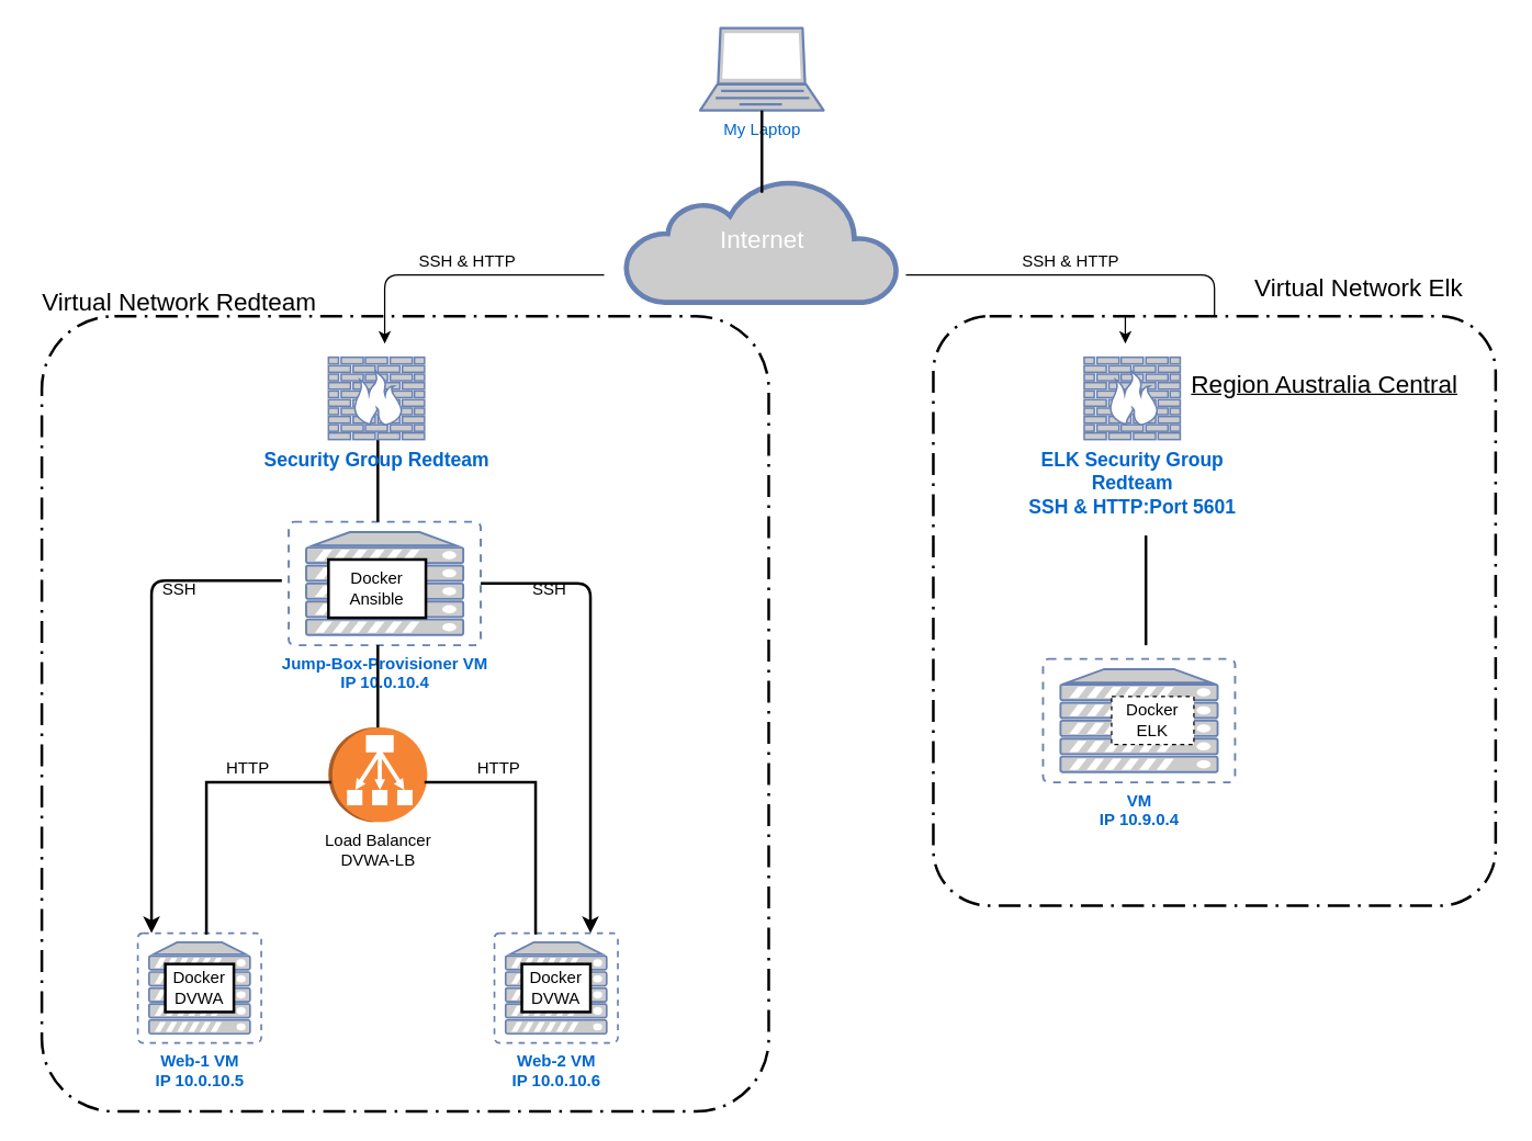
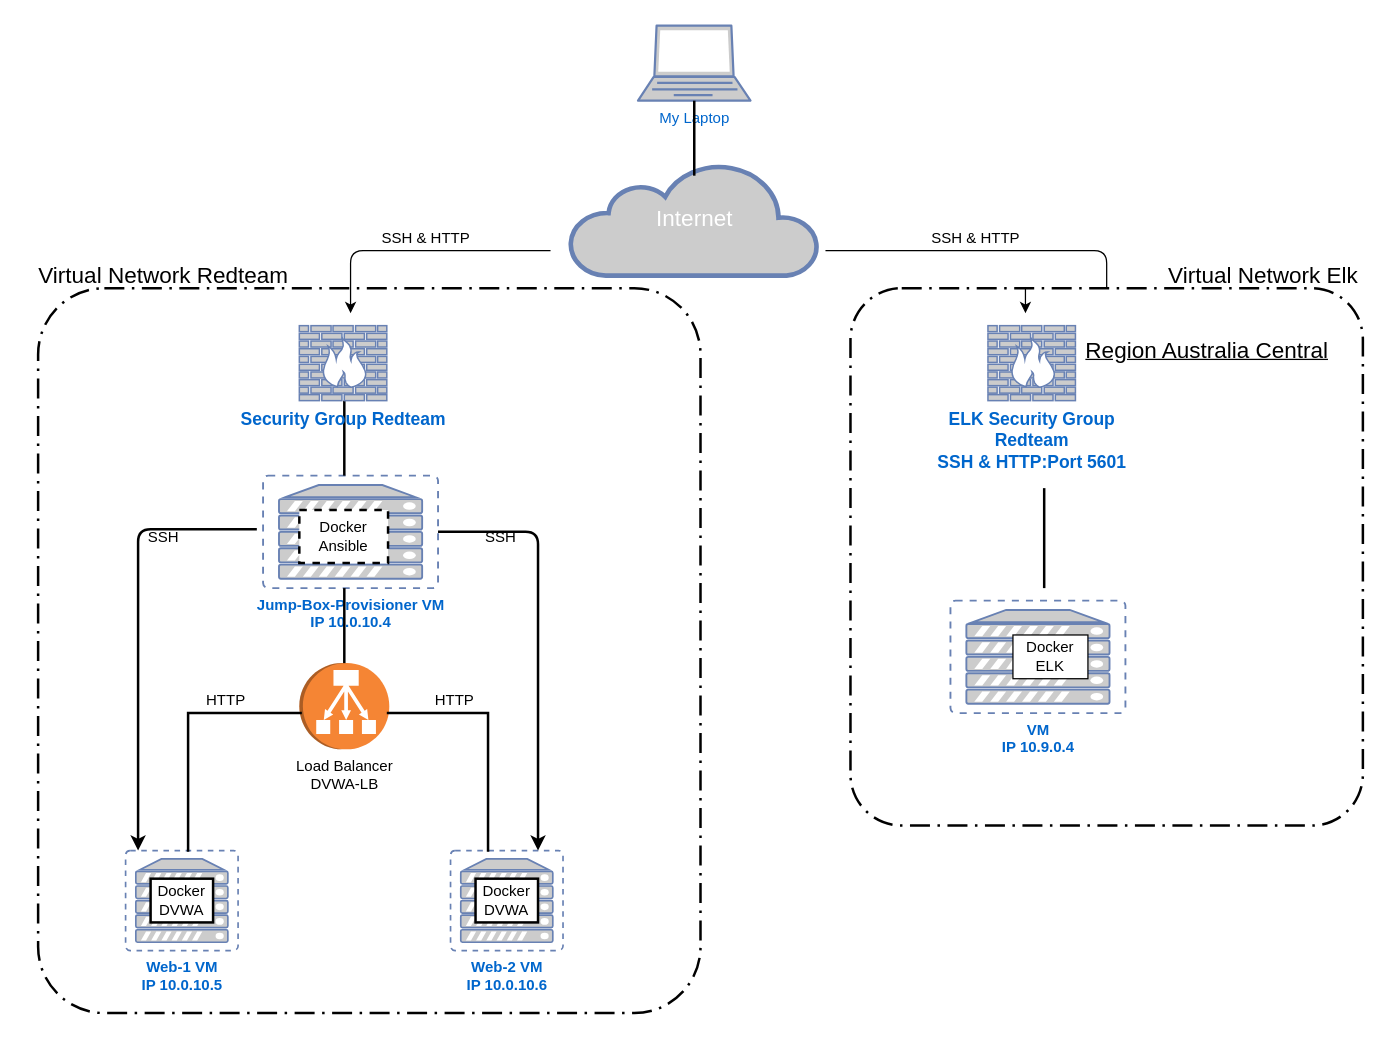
  <mxCell id="0" />
  <mxCell id="1" parent="0" />
  <mxCell id="2" value="My Laptop" style="fontColor=#0066CC;verticalAlign=top;verticalLabelPosition=bottom;labelPosition=center;align=center;html=1;outlineConnect=0;fillColor=#CCCCCC;strokeColor=#6881B3;gradientColor=none;gradientDirection=north;strokeWidth=2;shape=mxgraph.networks.laptop;" parent="1" vertex="1"><mxGeometry x="510" y="20" width="90" height="60" as="geometry" /></mxCell>
  <mxCell id="3" value="&lt;font style=&quot;font-size: 18px&quot;&gt;Internet&lt;/font&gt;" style="html=1;outlineConnect=0;fillColor=#CCCCCC;strokeColor=#6881B3;gradientColor=none;gradientDirection=north;strokeWidth=2;shape=mxgraph.networks.cloud;fontColor=#ffffff;" parent="1" vertex="1"><mxGeometry x="455.63" y="130" width="198.75" height="90" as="geometry" /></mxCell>
  <mxCell id="4" value="&lt;b&gt;Jump-Box-Provisioner VM&lt;br&gt;IP 10.0.10.4&lt;/b&gt;" style="fontColor=#0066CC;verticalAlign=top;verticalLabelPosition=bottom;labelPosition=center;align=center;html=1;outlineConnect=0;fillColor=#CCCCCC;strokeColor=#6881B3;gradientColor=none;gradientDirection=north;strokeWidth=2;shape=mxgraph.networks.virtual_server;" parent="1" vertex="1"><mxGeometry x="210" y="380" width="140" height="90" as="geometry" /></mxCell>
  <mxCell id="5" value="&lt;b&gt;Web-1 VM&lt;br&gt;IP 10.0.10.5&lt;/b&gt;" style="fontColor=#0066CC;verticalAlign=top;verticalLabelPosition=bottom;labelPosition=center;align=center;html=1;outlineConnect=0;fillColor=#CCCCCC;strokeColor=#6881B3;gradientColor=none;gradientDirection=north;strokeWidth=2;shape=mxgraph.networks.virtual_server;" parent="1" vertex="1"><mxGeometry x="100" y="680" width="90" height="80" as="geometry" /></mxCell>
  <mxCell id="6" value="&lt;b&gt;Web-2 VM&lt;br&gt;IP 10.0.10.6&lt;/b&gt;" style="fontColor=#0066CC;verticalAlign=top;verticalLabelPosition=bottom;labelPosition=center;align=center;html=1;outlineConnect=0;fillColor=#CCCCCC;strokeColor=#6881B3;gradientColor=none;gradientDirection=north;strokeWidth=2;shape=mxgraph.networks.virtual_server;" parent="1" vertex="1"><mxGeometry x="360" y="680" width="90" height="80" as="geometry" /></mxCell>
  <mxCell id="7" value="Load Balancer&lt;br&gt;DVWA-LB&lt;br&gt;" style="outlineConnect=0;dashed=0;verticalLabelPosition=bottom;verticalAlign=top;align=center;html=1;shape=mxgraph.aws3.classic_load_balancer;fillColor=#F58534;gradientColor=none;direction=south;" parent="1" vertex="1"><mxGeometry x="239" y="530" width="72" height="69" as="geometry" /></mxCell>
  <mxCell id="8" value="Docker&lt;br&gt;DVWA" style="rounded=0;whiteSpace=wrap;html=1;strokeWidth=2;" parent="1" vertex="1"><mxGeometry x="120" y="702.5" width="50" height="35" as="geometry" /></mxCell>
  <mxCell id="9" value="Docker&lt;br&gt;DVWA" style="rounded=0;whiteSpace=wrap;html=1;strokeWidth=2;" parent="1" vertex="1"><mxGeometry x="380" y="702.5" width="50" height="35" as="geometry" /></mxCell>
- <mxCell id="10" value="Docker&lt;br&gt;Ansible" style="rounded=0;whiteSpace=wrap;html=1;strokeWidth=2;" parent="1" vertex="1"><mxGeometry x="239" y="407.5" width="71" height="42.5" as="geometry" /></mxCell>
+ <mxCell id="10" value="Docker&lt;br&gt;Ansible" style="rounded=0;whiteSpace=wrap;html=1;strokeWidth=2;dashed=1;" parent="1" vertex="1"><mxGeometry x="239" y="407.5" width="71" height="42.5" as="geometry" /></mxCell>
  <mxCell id="11" value="" style="shape=partialRectangle;whiteSpace=wrap;html=1;bottom=0;right=0;fillColor=none;strokeWidth=2;" parent="1" vertex="1"><mxGeometry x="150" y="570" width="90" height="110" as="geometry" /></mxCell>
  <mxCell id="12" value="" style="shape=partialRectangle;whiteSpace=wrap;html=1;bottom=0;right=0;fillColor=none;strokeWidth=2;direction=south;" parent="1" vertex="1"><mxGeometry x="310" y="570" width="80" height="110" as="geometry" /></mxCell>
  <mxCell id="13" value="" style="line;strokeWidth=2;direction=south;html=1;" parent="1" vertex="1"><mxGeometry x="270" y="470" width="10" height="60" as="geometry" /></mxCell>
  <mxCell id="14" value="" style="line;strokeWidth=2;direction=south;html=1;" parent="1" vertex="1"><mxGeometry x="270" y="320" width="10" height="60" as="geometry" /></mxCell>
  <mxCell id="15" value="SSH" style="text;html=1;align=center;verticalAlign=middle;resizable=0;points=[];autosize=1;strokeColor=none;" parent="1" vertex="1"><mxGeometry x="110" y="420" width="40" height="20" as="geometry" /></mxCell>
  <mxCell id="16" value="SSH" style="text;html=1;align=center;verticalAlign=middle;resizable=0;points=[];autosize=1;strokeColor=none;" parent="1" vertex="1"><mxGeometry x="380" y="420" width="40" height="20" as="geometry" /></mxCell>
  <mxCell id="17" value="" style="edgeStyle=segmentEdgeStyle;endArrow=classic;html=1;strokeWidth=2;entryX=0.111;entryY=0;entryDx=0;entryDy=0;entryPerimeter=0;" parent="1" target="5" edge="1"><mxGeometry width="50" height="50" relative="1" as="geometry"><mxPoint x="205" y="423" as="sourcePoint" /><mxPoint x="135" y="505" as="targetPoint" /></mxGeometry></mxCell>
  <mxCell id="18" value="" style="edgeStyle=segmentEdgeStyle;endArrow=classic;html=1;strokeWidth=2;exitX=1;exitY=0.5;exitDx=0;exitDy=0;exitPerimeter=0;" parent="1" source="4" target="6" edge="1"><mxGeometry width="50" height="50" relative="1" as="geometry"><mxPoint x="525.01" y="423" as="sourcePoint" /><mxPoint x="430" y="680" as="targetPoint" /><Array as="points"><mxPoint x="430" y="425" /></Array></mxGeometry></mxCell>
  <mxCell id="19" value="HTTP" style="text;html=1;align=center;verticalAlign=middle;resizable=0;points=[];autosize=1;strokeColor=none;" parent="1" vertex="1"><mxGeometry x="155" y="550" width="50" height="20" as="geometry" /></mxCell>
  <mxCell id="20" value="HTTP" style="text;html=1;align=center;verticalAlign=middle;resizable=0;points=[];autosize=1;strokeColor=none;" parent="1" vertex="1"><mxGeometry x="337.75" y="550" width="50" height="20" as="geometry" /></mxCell>
  <mxCell id="21" value="&lt;b&gt;VM&lt;br&gt;IP 10.9.0.4&lt;/b&gt;" style="fontColor=#0066CC;verticalAlign=top;verticalLabelPosition=bottom;labelPosition=center;align=center;html=1;outlineConnect=0;fillColor=#CCCCCC;strokeColor=#6881B3;gradientColor=none;gradientDirection=north;strokeWidth=2;shape=mxgraph.networks.virtual_server;" parent="1" vertex="1"><mxGeometry x="760" y="480" width="140" height="90" as="geometry" /></mxCell>
- <mxCell id="22" value="Docker &lt;br&gt;ELK" style="rounded=0;whiteSpace=wrap;html=1;dashed=1;" parent="1" vertex="1"><mxGeometry x="810" y="507.5" width="60" height="35" as="geometry" /></mxCell>
+ <mxCell id="22" value="Docker &lt;br&gt;ELK" style="rounded=0;whiteSpace=wrap;html=1;" parent="1" vertex="1"><mxGeometry x="810" y="507.5" width="60" height="35" as="geometry" /></mxCell>
  <mxCell id="23" value="&lt;font style=&quot;font-size: 14px&quot;&gt;&lt;b&gt;Security Group Redteam&lt;/b&gt;&lt;/font&gt;" style="fontColor=#0066CC;verticalAlign=top;verticalLabelPosition=bottom;labelPosition=center;align=center;html=1;outlineConnect=0;fillColor=#CCCCCC;strokeColor=#6881B3;gradientColor=none;gradientDirection=north;strokeWidth=2;shape=mxgraph.networks.firewall;" parent="1" vertex="1"><mxGeometry x="239" y="260" width="70" height="60" as="geometry" /></mxCell>
  <mxCell id="24" value="&lt;font style=&quot;font-size: 14px&quot;&gt;&lt;b&gt;ELK Security Group &lt;br&gt;Redteam&lt;br&gt;SSH &amp;amp; HTTP:Port 5601&lt;br&gt;&lt;/b&gt;&lt;/font&gt;" style="fontColor=#0066CC;verticalAlign=top;verticalLabelPosition=bottom;labelPosition=center;align=center;html=1;outlineConnect=0;fillColor=#CCCCCC;strokeColor=#6881B3;gradientColor=none;gradientDirection=north;strokeWidth=2;shape=mxgraph.networks.firewall;" parent="1" vertex="1"><mxGeometry x="790" y="260" width="70" height="60" as="geometry" /></mxCell>
  <mxCell id="25" value="" style="line;strokeWidth=2;direction=south;html=1;" parent="1" vertex="1"><mxGeometry x="830" y="390" width="10" height="80" as="geometry" /></mxCell>
  <mxCell id="26" value="" style="edgeStyle=segmentEdgeStyle;endArrow=classic;html=1;" parent="1" edge="1"><mxGeometry width="50" height="50" relative="1" as="geometry"><mxPoint x="440" y="200" as="sourcePoint" /><mxPoint x="280" y="250" as="targetPoint" /><Array as="points"><mxPoint x="440" y="200" /><mxPoint x="280" y="200" /></Array></mxGeometry></mxCell>
  <mxCell id="27" value="" style="edgeStyle=segmentEdgeStyle;endArrow=classic;html=1;startArrow=none;" parent="1" source="33" edge="1"><mxGeometry width="50" height="50" relative="1" as="geometry"><mxPoint x="660" y="200" as="sourcePoint" /><mxPoint x="820" y="250" as="targetPoint" /></mxGeometry></mxCell>
  <mxCell id="28" value="SSH &amp;amp; HTTP" style="text;html=1;align=center;verticalAlign=middle;resizable=0;points=[];autosize=1;strokeColor=none;" parent="1" vertex="1"><mxGeometry x="295" y="180" width="90" height="20" as="geometry" /></mxCell>
  <mxCell id="29" value="SSH &amp;amp; HTTP" style="text;html=1;align=center;verticalAlign=middle;resizable=0;points=[];autosize=1;strokeColor=none;" parent="1" vertex="1"><mxGeometry x="735" y="180" width="90" height="20" as="geometry" /></mxCell>
  <mxCell id="30" value="&lt;font style=&quot;font-size: 18px&quot;&gt;&lt;u&gt;Region Australia Central&lt;/u&gt;&lt;/font&gt;" style="text;html=1;align=center;verticalAlign=middle;resizable=0;points=[];autosize=1;strokeColor=none;" parent="1" vertex="1"><mxGeometry x="860" y="270" width="210" height="20" as="geometry" /></mxCell>
  <mxCell id="31" value="" style="line;strokeWidth=2;direction=south;html=1;" parent="1" vertex="1"><mxGeometry x="550.01" y="80" width="10" height="60" as="geometry" /></mxCell>
  <mxCell id="32" value="" style="points=[[0.25,0,0],[0.5,0,0],[0.75,0,0],[1,0.25,0],[1,0.5,0],[1,0.75,0],[0.75,1,0],[0.5,1,0],[0.25,1,0],[0,0.75,0],[0,0.5,0],[0,0.25,0]];rounded=1;arcSize=10;dashed=1;strokeColor=#000000;fillColor=none;gradientColor=none;dashPattern=8 3 1 3;strokeWidth=2;" parent="1" vertex="1"><mxGeometry x="30" y="230" width="530" height="580" as="geometry" /></mxCell>
  <mxCell id="33" value="" style="points=[[0.25,0,0],[0.5,0,0],[0.75,0,0],[1,0.25,0],[1,0.5,0],[1,0.75,0],[0.75,1,0],[0.5,1,0],[0.25,1,0],[0,0.75,0],[0,0.5,0],[0,0.25,0]];rounded=1;arcSize=10;dashed=1;strokeColor=#000000;fillColor=none;gradientColor=none;dashPattern=8 3 1 3;strokeWidth=2;" parent="1" vertex="1"><mxGeometry x="680" y="230" width="410" height="430" as="geometry" /></mxCell>
  <mxCell id="34" value="" style="edgeStyle=segmentEdgeStyle;endArrow=none;html=1;" parent="1" target="33" edge="1"><mxGeometry width="50" height="50" relative="1" as="geometry"><mxPoint x="660" y="200" as="sourcePoint" /><mxPoint x="820" y="250" as="targetPoint" /></mxGeometry></mxCell>
  <mxCell id="35" value="&lt;font style=&quot;font-size: 18px&quot;&gt;Virtual Network Redteam&lt;/font&gt;" style="text;html=1;align=center;verticalAlign=middle;resizable=0;points=[];autosize=1;strokeColor=none;" parent="1" vertex="1"><mxGeometry x="20" y="210" width="220" height="20" as="geometry" /></mxCell>
- <mxCell id="36" value="&lt;font style=&quot;font-size: 18px&quot;&gt;Virtual &lt;font&gt;Network &lt;/font&gt;Elk&lt;/font&gt;" style="text;html=1;align=center;verticalAlign=middle;resizable=0;points=[];autosize=1;strokeColor=none;" parent="1" vertex="1"><mxGeometry x="905" y="200" width="170" height="20" as="geometry" /></mxCell>
+ <mxCell id="36" value="&lt;font style=&quot;font-size: 18px&quot;&gt;Virtual &lt;font&gt;Network &lt;/font&gt;Elk&lt;/font&gt;" style="text;html=1;align=center;verticalAlign=middle;resizable=0;points=[];autosize=1;strokeColor=none;" parent="1" vertex="1"><mxGeometry x="925" y="210" width="170" height="20" as="geometry" /></mxCell>
